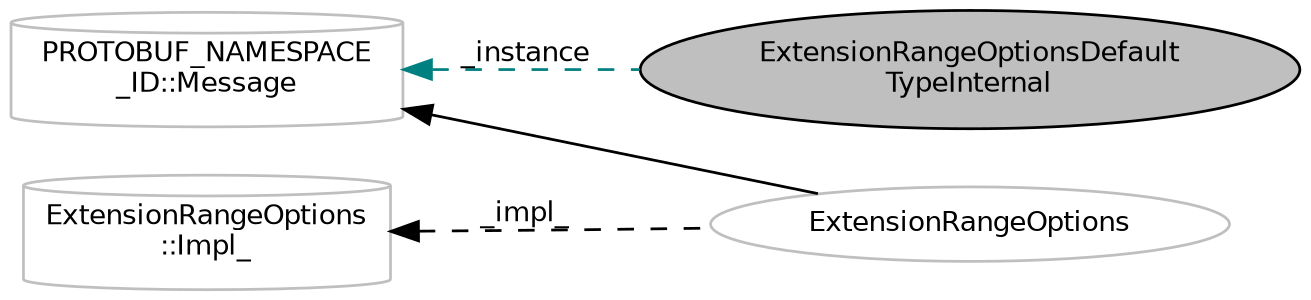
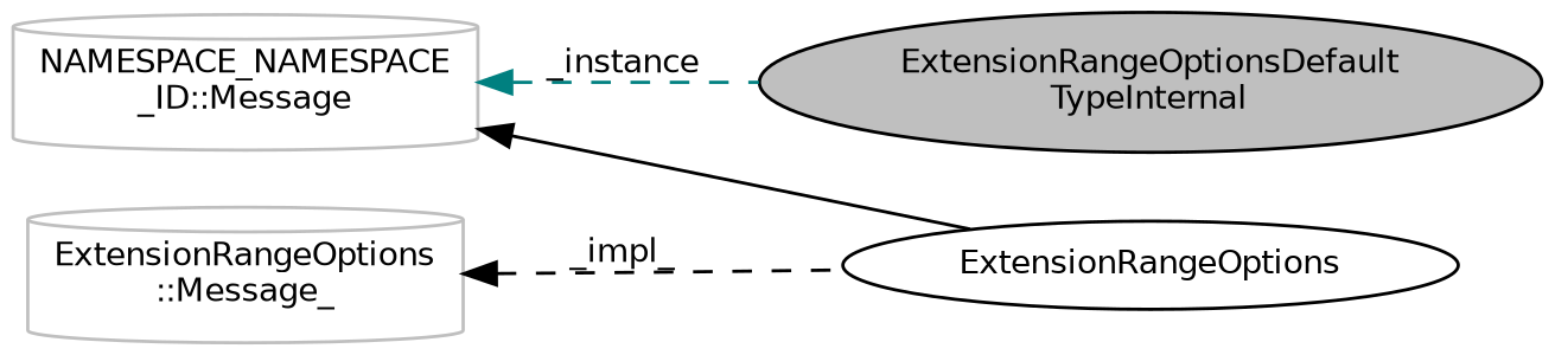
  digraph {
    rankdir=LR
    node [color=black fillcolor=white fontname=Helvetica fontsize=10 shape=ellipse style=filled]
    edge [color=black dir=back fontname=Helvetica fontsize=10 labelfontname=Helvetica labelfontsize=10 style=dashed]
    n1 [fillcolor=grey75 fontcolor=black height=0.2 label="ExtensionRangeOptionsDefault\lTypeInternal" width=0.4]
-   n2 [color=grey75 height=0.2 label=ExtensionRangeOptions width=0.4]
-   n3 [color=grey75 height=0.2 label="PROTOBUF_NAMESPACE\l_ID::Message" shape=cylinder width=0.4]
-   n4 [color=grey75 height=0.2 label="ExtensionRangeOptions\l::Impl_" shape=cylinder width=0.4]
+   n2 [height=0.2 label=ExtensionRangeOptions width=0.4]
+   n3 [color=grey75 height=0.2 label="NAMESPACE_NAMESPACE\l_ID::Message" shape=cylinder width=0.4]
+   n4 [color=grey75 height=0.2 label="ExtensionRangeOptions\l::Message_" shape=cylinder width=0.4]
    n3 -> n1 [color=teal label=" _instance"]
    n3 -> n2 [style=solid]
    n4 -> n2 [label=" _impl_"]
  }
